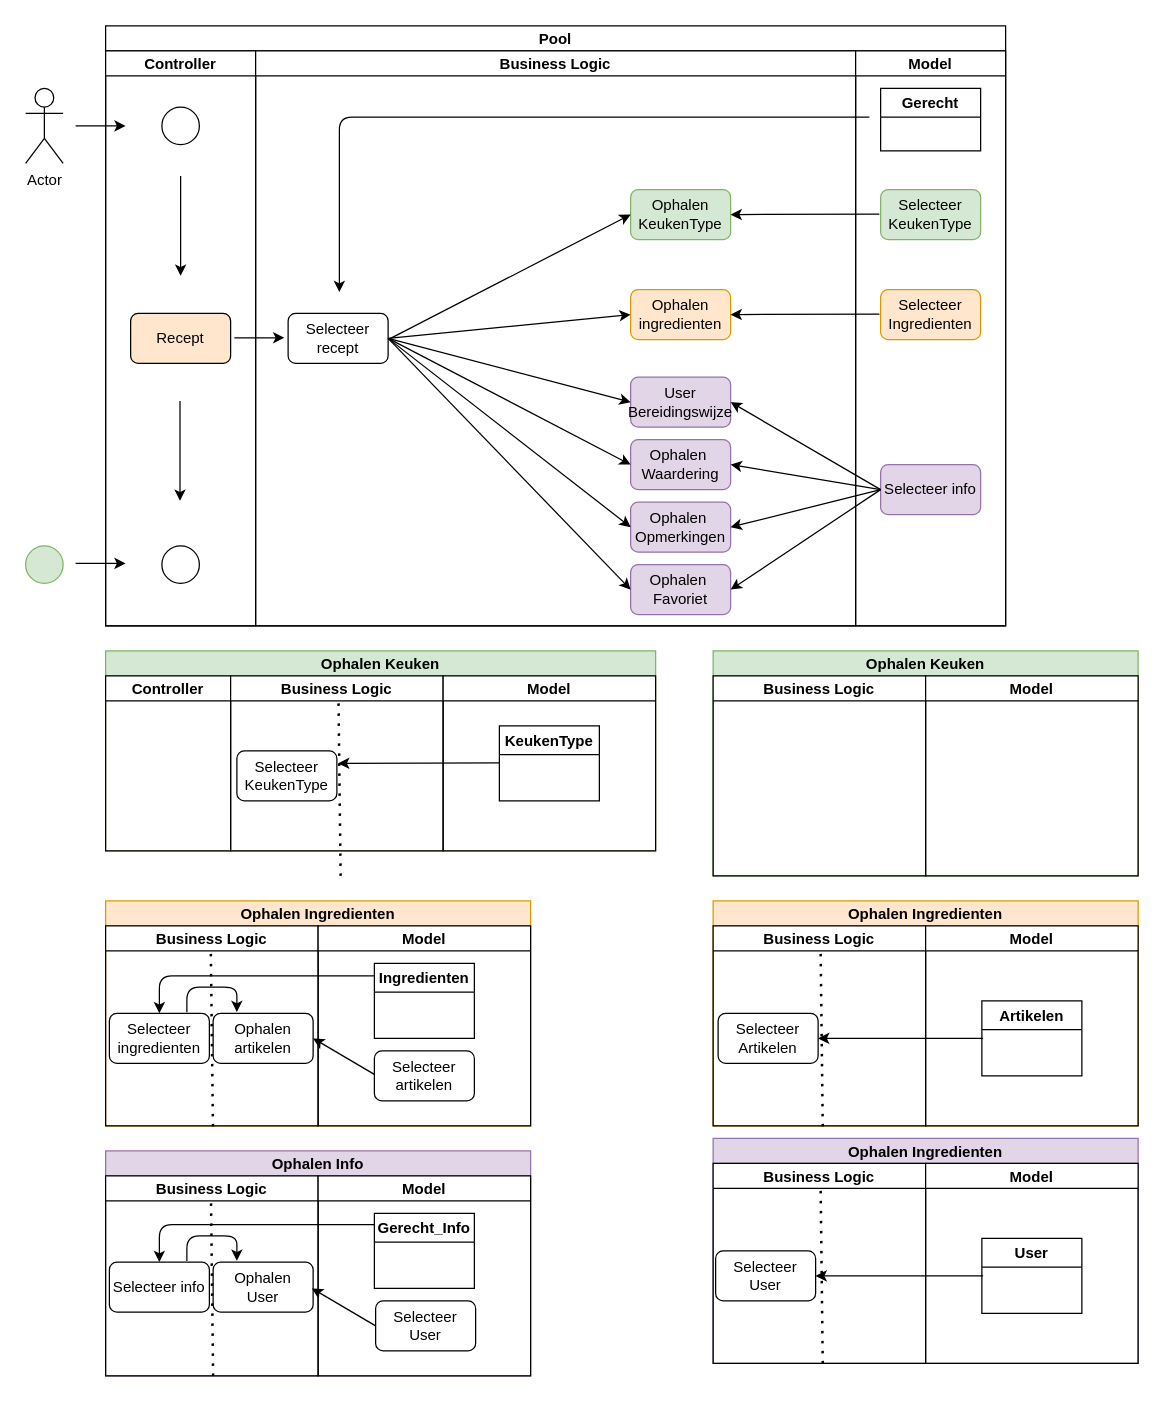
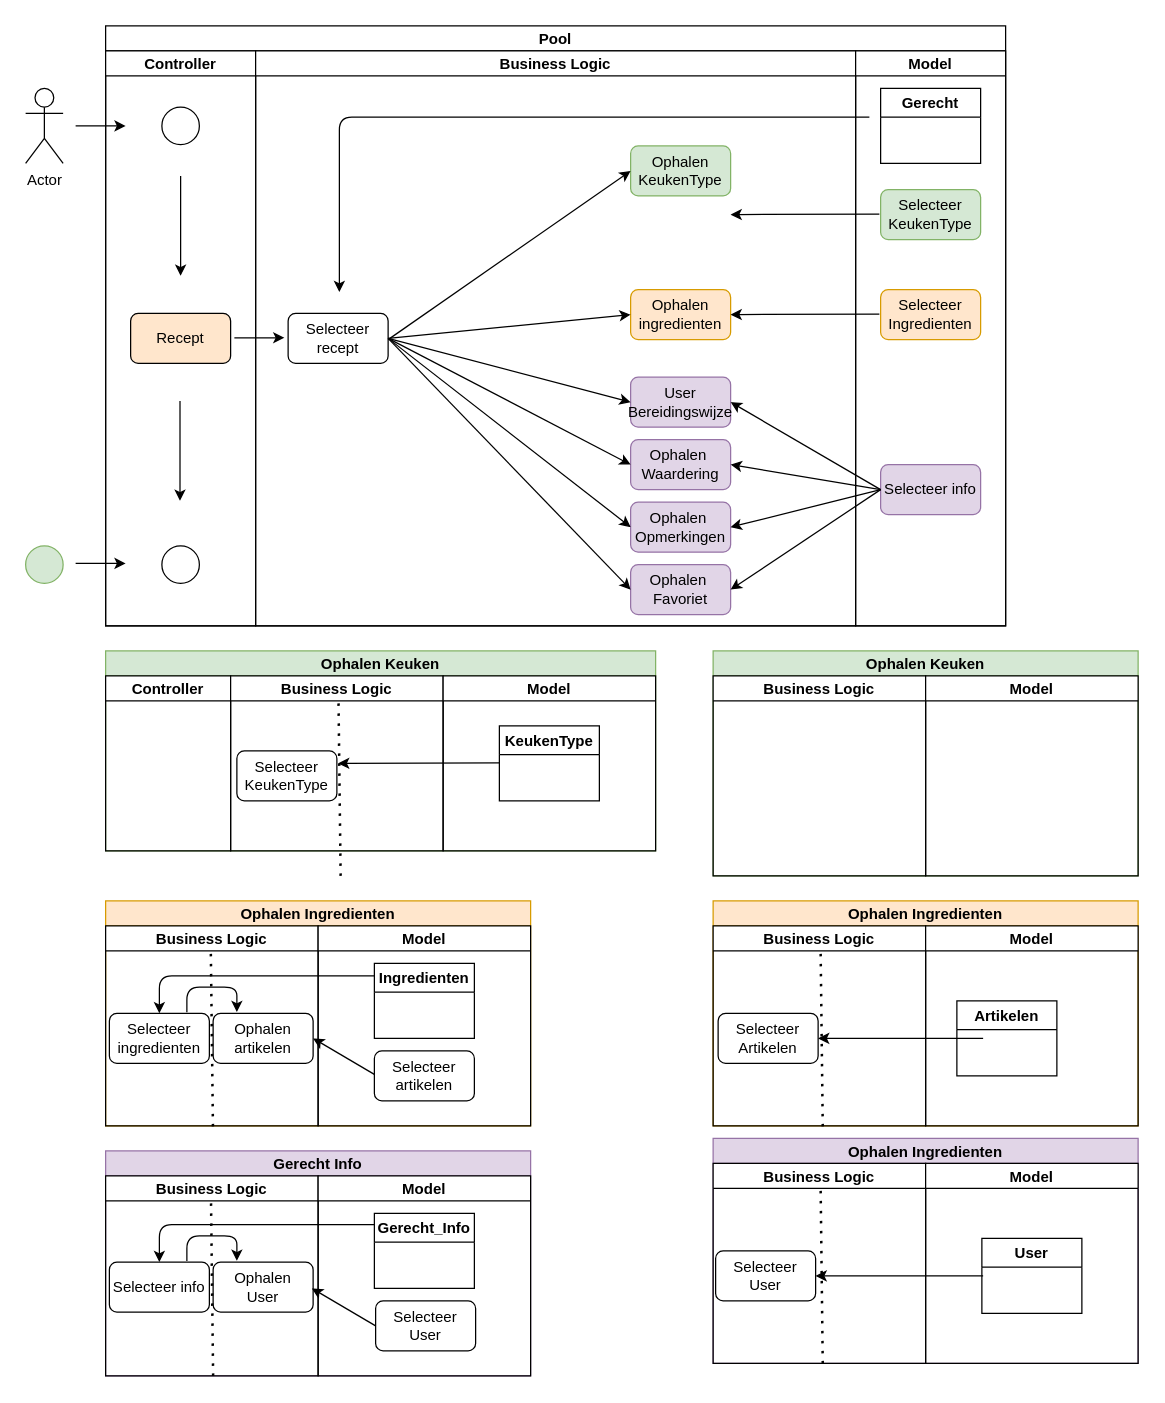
  <mxCell id="0" />
  <mxCell id="1" parent="0" />
  <mxCell id="2" value="Pool" style="swimlane;childLayout=stackLayout;resizeParent=1;resizeParentMax=0;startSize=20;" vertex="1" parent="1"><mxGeometry x="84" y="20" width="720" height="480" as="geometry" /></mxCell>
  <mxCell id="3" value="Controller" style="swimlane;startSize=20;" vertex="1" parent="2"><mxGeometry y="20" width="120" height="460" as="geometry" /></mxCell>
  <mxCell id="4" value="Recept" style="rounded=1;whiteSpace=wrap;html=1;fillColor=#ffe6cc;" vertex="1" parent="3"><mxGeometry x="20" y="210" width="80" height="40" as="geometry" /></mxCell>
  <mxCell id="5" value="" style="ellipse;whiteSpace=wrap;html=1;aspect=fixed;" vertex="1" parent="3"><mxGeometry x="45" y="45" width="30" height="30" as="geometry" /></mxCell>
  <mxCell id="6" value="" style="ellipse;whiteSpace=wrap;html=1;aspect=fixed;" vertex="1" parent="3"><mxGeometry x="45" y="396" width="30" height="30" as="geometry" /></mxCell>
  <mxCell id="7" value="" style="endArrow=classic;html=1;" edge="1" parent="3"><mxGeometry width="50" height="50" relative="1" as="geometry"><mxPoint x="59.5" y="280" as="sourcePoint" /><mxPoint x="59.5" y="360" as="targetPoint" /></mxGeometry></mxCell>
  <mxCell id="8" value="Business Logic" style="swimlane;startSize=20;" vertex="1" parent="2"><mxGeometry x="120" y="20" width="480" height="460" as="geometry" /></mxCell>
  <mxCell id="9" value="Selecteer&lt;br&gt;recept" style="rounded=1;whiteSpace=wrap;html=1;" vertex="1" parent="8"><mxGeometry x="26" y="210" width="80" height="40" as="geometry" /></mxCell>
  <mxCell id="10" value="" style="endArrow=classic;html=1;" edge="1" parent="8"><mxGeometry width="50" height="50" relative="1" as="geometry"><mxPoint x="-17" y="229.5" as="sourcePoint" /><mxPoint x="23" y="229.5" as="targetPoint" /></mxGeometry></mxCell>
  <mxCell id="11" value="" style="edgeStyle=segmentEdgeStyle;endArrow=classic;html=1;" edge="1" parent="8"><mxGeometry width="50" height="50" relative="1" as="geometry"><mxPoint x="491" y="53" as="sourcePoint" /><mxPoint x="67" y="193" as="targetPoint" /><Array as="points"><mxPoint x="67" y="53" /><mxPoint x="67" y="143" /></Array></mxGeometry></mxCell>
- <mxCell id="12" value="Ophalen KeukenType" style="rounded=1;whiteSpace=wrap;html=1;fillColor=#d5e8d4;strokeColor=#82b366;" vertex="1" parent="8"><mxGeometry x="300" y="111" width="80" height="40" as="geometry" /></mxCell>
+ <mxCell id="12" value="Ophalen KeukenType" style="rounded=1;whiteSpace=wrap;html=1;fillColor=#d5e8d4;strokeColor=#82b366;" vertex="1" parent="8"><mxGeometry x="300" y="76" width="80" height="40" as="geometry" /></mxCell>
  <mxCell id="13" value="Ophalen ingredienten" style="rounded=1;whiteSpace=wrap;html=1;fillColor=#ffe6cc;strokeColor=#d79b00;" vertex="1" parent="8"><mxGeometry x="300" y="191" width="80" height="40" as="geometry" /></mxCell>
  <mxCell id="14" value="" style="endArrow=classic;html=1;entryX=1;entryY=0.5;entryDx=0;entryDy=0;" edge="1" parent="8" target="13"><mxGeometry width="50" height="50" relative="1" as="geometry"><mxPoint x="499" y="210.5" as="sourcePoint" /><mxPoint x="386" y="211" as="targetPoint" /></mxGeometry></mxCell>
  <mxCell id="15" value="User Bereidingswijze" style="rounded=1;whiteSpace=wrap;html=1;fillColor=#e1d5e7;strokeColor=#9673a6;" vertex="1" parent="8"><mxGeometry x="300" y="261" width="80" height="40" as="geometry" /></mxCell>
  <mxCell id="16" value="Ophalen&amp;nbsp; Waardering" style="rounded=1;whiteSpace=wrap;html=1;fillColor=#e1d5e7;strokeColor=#9673a6;" vertex="1" parent="8"><mxGeometry x="300" y="311" width="80" height="40" as="geometry" /></mxCell>
  <mxCell id="17" value="Ophalen&amp;nbsp; Opmerkingen" style="rounded=1;whiteSpace=wrap;html=1;fillColor=#e1d5e7;strokeColor=#9673a6;" vertex="1" parent="8"><mxGeometry x="300" y="361" width="80" height="40" as="geometry" /></mxCell>
  <mxCell id="18" value="Ophalen&amp;nbsp; Favoriet" style="rounded=1;whiteSpace=wrap;html=1;fillColor=#e1d5e7;strokeColor=#9673a6;" vertex="1" parent="8"><mxGeometry x="300" y="411" width="80" height="40" as="geometry" /></mxCell>
  <mxCell id="19" value="" style="endArrow=classic;html=1;entryX=1;entryY=0.5;entryDx=0;entryDy=0;" edge="1" parent="8"><mxGeometry width="50" height="50" relative="1" as="geometry"><mxPoint x="499" y="130.5" as="sourcePoint" /><mxPoint x="380" y="131" as="targetPoint" /></mxGeometry></mxCell>
  <mxCell id="20" value="" style="endArrow=classic;html=1;entryX=0;entryY=0.5;entryDx=0;entryDy=0;" edge="1" parent="8" target="12"><mxGeometry width="50" height="50" relative="1" as="geometry"><mxPoint x="106" y="231" as="sourcePoint" /><mxPoint x="156" y="181" as="targetPoint" /></mxGeometry></mxCell>
  <mxCell id="21" value="" style="endArrow=classic;html=1;entryX=0;entryY=0.5;entryDx=0;entryDy=0;" edge="1" parent="8" target="13"><mxGeometry width="50" height="50" relative="1" as="geometry"><mxPoint x="106" y="230" as="sourcePoint" /><mxPoint x="290" y="201" as="targetPoint" /></mxGeometry></mxCell>
  <mxCell id="22" value="" style="endArrow=classic;html=1;entryX=0;entryY=0.5;entryDx=0;entryDy=0;exitX=1;exitY=0.5;exitDx=0;exitDy=0;" edge="1" parent="8" source="9" target="15"><mxGeometry width="50" height="50" relative="1" as="geometry"><mxPoint x="106" y="269" as="sourcePoint" /><mxPoint x="300" y="250" as="targetPoint" /></mxGeometry></mxCell>
  <mxCell id="23" value="" style="endArrow=classic;html=1;entryX=0;entryY=0.5;entryDx=0;entryDy=0;exitX=1;exitY=0.5;exitDx=0;exitDy=0;" edge="1" parent="8" source="9" target="17"><mxGeometry width="50" height="50" relative="1" as="geometry"><mxPoint x="86" y="261" as="sourcePoint" /><mxPoint x="280" y="362" as="targetPoint" /></mxGeometry></mxCell>
  <mxCell id="24" value="" style="endArrow=classic;html=1;exitX=1;exitY=0.5;exitDx=0;exitDy=0;" edge="1" parent="8" source="9"><mxGeometry width="50" height="50" relative="1" as="geometry"><mxPoint x="106" y="280" as="sourcePoint" /><mxPoint x="300" y="431" as="targetPoint" /></mxGeometry></mxCell>
  <mxCell id="25" value="Model" style="swimlane;startSize=20;" vertex="1" parent="2"><mxGeometry x="600" y="20" width="120" height="460" as="geometry" /></mxCell>
- <mxCell id="26" value="Gerecht" style="swimlane;" vertex="1" parent="25"><mxGeometry x="20" y="30" width="80" height="50" as="geometry" /></mxCell>
+ <mxCell id="26" value="Gerecht" style="swimlane;" vertex="1" parent="25"><mxGeometry x="20" y="30" width="80" height="60" as="geometry" /></mxCell>
  <mxCell id="27" value="Selecteer KeukenType" style="rounded=1;whiteSpace=wrap;html=1;fillColor=#d5e8d4;strokeColor=#82b366;" vertex="1" parent="25"><mxGeometry x="20" y="111" width="80" height="40" as="geometry" /></mxCell>
  <mxCell id="28" value="Selecteer Ingredienten" style="rounded=1;whiteSpace=wrap;html=1;fillColor=#ffe6cc;strokeColor=#d79b00;" vertex="1" parent="25"><mxGeometry x="20" y="191" width="80" height="40" as="geometry" /></mxCell>
  <mxCell id="29" value="Selecteer info" style="rounded=1;whiteSpace=wrap;html=1;fillColor=#e1d5e7;strokeColor=#9673a6;" vertex="1" parent="25"><mxGeometry x="20" y="331" width="80" height="40" as="geometry" /></mxCell>
  <mxCell id="30" value="" style="endArrow=classic;html=1;entryX=1;entryY=0.5;entryDx=0;entryDy=0;" edge="1" parent="2"><mxGeometry width="50" height="50" relative="1" as="geometry"><mxPoint x="620" y="371" as="sourcePoint" /><mxPoint x="500" y="301" as="targetPoint" /></mxGeometry></mxCell>
  <mxCell id="31" value="Ophalen Keuken" style="swimlane;childLayout=stackLayout;resizeParent=1;resizeParentMax=0;startSize=20;fillColor=#d5e8d4;strokeColor=#82b366;" vertex="1" parent="1"><mxGeometry x="570" y="520" width="340" height="180" as="geometry" /></mxCell>
  <mxCell id="32" value="Business Logic" style="swimlane;startSize=20;" vertex="1" parent="31"><mxGeometry y="20" width="170" height="160" as="geometry" /></mxCell>
  <mxCell id="33" value="Model" style="swimlane;startSize=20;" vertex="1" parent="31"><mxGeometry x="170" y="20" width="170" height="160" as="geometry" /></mxCell>
  <mxCell id="34" value="Actor" style="shape=umlActor;verticalLabelPosition=bottom;verticalAlign=top;html=1;outlineConnect=0;" vertex="1" parent="1"><mxGeometry x="20" y="70" width="30" height="60" as="geometry" /></mxCell>
  <mxCell id="35" value="" style="endArrow=classic;html=1;" edge="1" parent="1"><mxGeometry width="50" height="50" relative="1" as="geometry"><mxPoint x="60" y="100" as="sourcePoint" /><mxPoint x="100" y="100" as="targetPoint" /></mxGeometry></mxCell>
  <mxCell id="36" value="Ophalen Ingredienten" style="swimlane;childLayout=stackLayout;resizeParent=1;resizeParentMax=0;startSize=20;fillColor=#ffe6cc;strokeColor=#d79b00;" vertex="1" parent="1"><mxGeometry x="570" y="720" width="340" height="180" as="geometry" /></mxCell>
  <mxCell id="37" value="Business Logic" style="swimlane;startSize=20;" vertex="1" parent="36"><mxGeometry y="20" width="170" height="160" as="geometry" /></mxCell>
  <mxCell id="38" value="Selecteer Artikelen" style="rounded=1;whiteSpace=wrap;html=1;" vertex="1" parent="37"><mxGeometry x="4" y="70" width="80" height="40" as="geometry" /></mxCell>
  <mxCell id="39" value="" style="endArrow=classic;html=1;entryX=1;entryY=0.5;entryDx=0;entryDy=0;" edge="1" parent="37" target="38"><mxGeometry width="50" height="50" relative="1" as="geometry"><mxPoint x="216" y="90" as="sourcePoint" /><mxPoint x="125" y="89.5" as="targetPoint" /></mxGeometry></mxCell>
  <mxCell id="40" value="" style="endArrow=none;dashed=1;html=1;dashPattern=1 3;strokeWidth=2;entryX=0.49;entryY=0.12;entryDx=0;entryDy=0;entryPerimeter=0;exitX=0.5;exitY=1;exitDx=0;exitDy=0;" edge="1" parent="37"><mxGeometry width="50" height="50" relative="1" as="geometry"><mxPoint x="87.7" y="160.4" as="sourcePoint" /><mxPoint x="86.0" y="19.6" as="targetPoint" /></mxGeometry></mxCell>
  <mxCell id="41" value="Model" style="swimlane;startSize=20;" vertex="1" parent="36"><mxGeometry x="170" y="20" width="170" height="160" as="geometry" /></mxCell>
- <mxCell id="42" value="Artikelen" style="swimlane;" vertex="1" parent="41"><mxGeometry x="45" y="60" width="80" height="60" as="geometry" /></mxCell>
+ <mxCell id="42" value="Artikelen" style="swimlane;" vertex="1" parent="41"><mxGeometry x="25" y="60" width="80" height="60" as="geometry" /></mxCell>
  <mxCell id="43" value="Ophalen Ingredienten" style="swimlane;childLayout=stackLayout;resizeParent=1;resizeParentMax=0;startSize=20;fillColor=#ffe6cc;strokeColor=#d79b00;" vertex="1" parent="1"><mxGeometry x="84" y="720" width="340" height="180" as="geometry" /></mxCell>
  <mxCell id="44" value="Business Logic" style="swimlane;startSize=20;" vertex="1" parent="43"><mxGeometry y="20" width="170" height="160" as="geometry" /></mxCell>
  <mxCell id="45" value="Selecteer ingredienten" style="rounded=1;whiteSpace=wrap;html=1;" vertex="1" parent="44"><mxGeometry x="3" y="70" width="80" height="40" as="geometry" /></mxCell>
  <mxCell id="46" value="" style="endArrow=classic;html=1;" edge="1" parent="44"><mxGeometry width="50" height="50" relative="1" as="geometry"><mxPoint x="65" y="69" as="sourcePoint" /><mxPoint x="105" y="69" as="targetPoint" /><Array as="points"><mxPoint x="65" y="49" /><mxPoint x="105" y="49" /></Array></mxGeometry></mxCell>
  <mxCell id="47" value="Ophalen artikelen" style="rounded=1;whiteSpace=wrap;html=1;" vertex="1" parent="44"><mxGeometry x="86" y="70" width="80" height="40" as="geometry" /></mxCell>
  <mxCell id="48" value="" style="edgeStyle=segmentEdgeStyle;endArrow=classic;html=1;" edge="1" parent="44" target="45"><mxGeometry width="50" height="50" relative="1" as="geometry"><mxPoint x="216" y="40" as="sourcePoint" /><mxPoint x="166" y="90" as="targetPoint" /></mxGeometry></mxCell>
  <mxCell id="49" value="" style="endArrow=classic;html=1;" edge="1" parent="44"><mxGeometry width="50" height="50" relative="1" as="geometry"><mxPoint x="217" y="120" as="sourcePoint" /><mxPoint x="166" y="90" as="targetPoint" /></mxGeometry></mxCell>
  <mxCell id="50" value="" style="endArrow=none;dashed=1;html=1;dashPattern=1 3;strokeWidth=2;entryX=0.49;entryY=0.12;entryDx=0;entryDy=0;entryPerimeter=0;exitX=0.5;exitY=1;exitDx=0;exitDy=0;" edge="1" parent="44"><mxGeometry width="50" height="50" relative="1" as="geometry"><mxPoint x="85.85" y="160.4" as="sourcePoint" /><mxPoint x="84.15" y="19.6" as="targetPoint" /></mxGeometry></mxCell>
  <mxCell id="51" value="Model" style="swimlane;startSize=20;" vertex="1" parent="43"><mxGeometry x="170" y="20" width="170" height="160" as="geometry" /></mxCell>
  <mxCell id="52" value="Ingredienten" style="swimlane;startSize=23;" vertex="1" parent="51"><mxGeometry x="45" y="30" width="80" height="60" as="geometry" /></mxCell>
  <mxCell id="53" value="Selecteer artikelen" style="rounded=1;whiteSpace=wrap;html=1;" vertex="1" parent="51"><mxGeometry x="45" y="100" width="80" height="40" as="geometry" /></mxCell>
- <mxCell id="54" value="Ophalen Info" style="swimlane;childLayout=stackLayout;resizeParent=1;resizeParentMax=0;startSize=20;fillColor=#e1d5e7;strokeColor=#9673a6;" vertex="1" parent="1"><mxGeometry x="84" y="920" width="340" height="180" as="geometry" /></mxCell>
+ <mxCell id="54" value="Gerecht Info" style="swimlane;childLayout=stackLayout;resizeParent=1;resizeParentMax=0;startSize=20;fillColor=#e1d5e7;strokeColor=#9673a6;" vertex="1" parent="1"><mxGeometry x="84" y="920" width="340" height="180" as="geometry" /></mxCell>
  <mxCell id="55" value="Business Logic" style="swimlane;startSize=20;" vertex="1" parent="54"><mxGeometry y="20" width="170" height="160" as="geometry" /></mxCell>
  <mxCell id="56" value="Selecteer info" style="rounded=1;whiteSpace=wrap;html=1;" vertex="1" parent="55"><mxGeometry x="3" y="69" width="80" height="40" as="geometry" /></mxCell>
  <mxCell id="57" value="" style="endArrow=classic;html=1;" edge="1" parent="55"><mxGeometry width="50" height="50" relative="1" as="geometry"><mxPoint x="65" y="68" as="sourcePoint" /><mxPoint x="105" y="68" as="targetPoint" /><Array as="points"><mxPoint x="65" y="48" /><mxPoint x="105" y="48" /></Array></mxGeometry></mxCell>
  <mxCell id="58" value="Ophalen&lt;br&gt;User" style="rounded=1;whiteSpace=wrap;html=1;" vertex="1" parent="55"><mxGeometry x="86" y="69" width="80" height="40" as="geometry" /></mxCell>
  <mxCell id="59" value="" style="edgeStyle=segmentEdgeStyle;endArrow=classic;html=1;" edge="1" parent="55" target="56"><mxGeometry width="50" height="50" relative="1" as="geometry"><mxPoint x="216" y="39" as="sourcePoint" /><mxPoint x="82" y="-641" as="targetPoint" /></mxGeometry></mxCell>
  <mxCell id="60" value="" style="endArrow=none;dashed=1;html=1;dashPattern=1 3;strokeWidth=2;entryX=0.49;entryY=0.12;entryDx=0;entryDy=0;entryPerimeter=0;exitX=0.5;exitY=1;exitDx=0;exitDy=0;" edge="1" parent="55"><mxGeometry width="50" height="50" relative="1" as="geometry"><mxPoint x="86.0" y="160" as="sourcePoint" /><mxPoint x="84.3" y="19.2" as="targetPoint" /></mxGeometry></mxCell>
  <mxCell id="61" value="Model" style="swimlane;startSize=20;" vertex="1" parent="54"><mxGeometry x="170" y="20" width="170" height="160" as="geometry" /></mxCell>
  <mxCell id="62" value="Gerecht_Info" style="swimlane;startSize=23;" vertex="1" parent="61"><mxGeometry x="45" y="30" width="80" height="60" as="geometry" /></mxCell>
  <mxCell id="63" value="Selecteer&lt;br&gt;User" style="rounded=1;whiteSpace=wrap;html=1;" vertex="1" parent="61"><mxGeometry x="46" y="100" width="80" height="40" as="geometry" /></mxCell>
  <mxCell id="64" value="" style="endArrow=classic;html=1;" edge="1" parent="61"><mxGeometry width="50" height="50" relative="1" as="geometry"><mxPoint x="46" y="120" as="sourcePoint" /><mxPoint x="-5" y="90" as="targetPoint" /></mxGeometry></mxCell>
  <mxCell id="65" value="Ophalen Ingredienten" style="swimlane;childLayout=stackLayout;resizeParent=1;resizeParentMax=0;startSize=20;fillColor=#e1d5e7;strokeColor=#9673a6;" vertex="1" parent="1"><mxGeometry x="570" y="910" width="340" height="180" as="geometry" /></mxCell>
  <mxCell id="66" value="Business Logic" style="swimlane;startSize=20;" vertex="1" parent="65"><mxGeometry y="20" width="170" height="160" as="geometry" /></mxCell>
  <mxCell id="67" value="Selecteer User" style="rounded=1;whiteSpace=wrap;html=1;" vertex="1" parent="66"><mxGeometry x="2" y="70" width="80" height="40" as="geometry" /></mxCell>
  <mxCell id="68" value="" style="endArrow=classic;html=1;entryX=1;entryY=0.5;entryDx=0;entryDy=0;" edge="1" parent="66" target="67"><mxGeometry width="50" height="50" relative="1" as="geometry"><mxPoint x="216" y="90" as="sourcePoint" /><mxPoint x="125" y="89.5" as="targetPoint" /></mxGeometry></mxCell>
  <mxCell id="69" value="" style="endArrow=none;dashed=1;html=1;dashPattern=1 3;strokeWidth=2;entryX=0.49;entryY=0.12;entryDx=0;entryDy=0;entryPerimeter=0;exitX=0.5;exitY=1;exitDx=0;exitDy=0;" edge="1" parent="66"><mxGeometry width="50" height="50" relative="1" as="geometry"><mxPoint x="87.7" y="160" as="sourcePoint" /><mxPoint x="86" y="19.2" as="targetPoint" /></mxGeometry></mxCell>
  <mxCell id="70" value="Model" style="swimlane;startSize=20;" vertex="1" parent="65"><mxGeometry x="170" y="20" width="170" height="160" as="geometry" /></mxCell>
  <mxCell id="71" value="User" style="swimlane;" vertex="1" parent="70"><mxGeometry x="45" y="60" width="80" height="60" as="geometry" /></mxCell>
  <mxCell id="72" value="" style="endArrow=classic;html=1;entryX=1;entryY=0.5;entryDx=0;entryDy=0;" edge="1" parent="1"><mxGeometry width="50" height="50" relative="1" as="geometry"><mxPoint x="704" y="391" as="sourcePoint" /><mxPoint x="584" y="371" as="targetPoint" /></mxGeometry></mxCell>
  <mxCell id="73" value="" style="endArrow=classic;html=1;entryX=1;entryY=0.5;entryDx=0;entryDy=0;" edge="1" parent="1"><mxGeometry width="50" height="50" relative="1" as="geometry"><mxPoint x="704" y="391" as="sourcePoint" /><mxPoint x="584" y="421" as="targetPoint" /></mxGeometry></mxCell>
  <mxCell id="74" value="" style="endArrow=classic;html=1;entryX=1;entryY=0.5;entryDx=0;entryDy=0;" edge="1" parent="1"><mxGeometry width="50" height="50" relative="1" as="geometry"><mxPoint x="704" y="391" as="sourcePoint" /><mxPoint x="584" y="471" as="targetPoint" /></mxGeometry></mxCell>
  <mxCell id="75" value="" style="endArrow=classic;html=1;" edge="1" parent="1"><mxGeometry width="50" height="50" relative="1" as="geometry"><mxPoint x="144" y="140" as="sourcePoint" /><mxPoint x="144" y="220" as="targetPoint" /></mxGeometry></mxCell>
  <mxCell id="76" value="" style="endArrow=classic;html=1;entryX=0;entryY=0.5;entryDx=0;entryDy=0;" edge="1" parent="1" target="16"><mxGeometry width="50" height="50" relative="1" as="geometry"><mxPoint x="310" y="270" as="sourcePoint" /><mxPoint x="514" y="331" as="targetPoint" /></mxGeometry></mxCell>
  <mxCell id="77" value="" style="endArrow=classic;html=1;" edge="1" parent="1"><mxGeometry width="50" height="50" relative="1" as="geometry"><mxPoint x="60" y="450" as="sourcePoint" /><mxPoint x="100" y="450" as="targetPoint" /></mxGeometry></mxCell>
  <mxCell id="78" value="" style="ellipse;whiteSpace=wrap;html=1;aspect=fixed;fillColor=#d5e8d4;strokeColor=#82b366;" vertex="1" parent="1"><mxGeometry x="20" y="436" width="30" height="30" as="geometry" /></mxCell>
  <mxCell id="79" value="Ophalen Keuken" style="swimlane;childLayout=stackLayout;resizeParent=1;resizeParentMax=0;startSize=20;fillColor=#d5e8d4;strokeColor=#82b366;" vertex="1" parent="1"><mxGeometry x="84" y="520" width="440" height="160" as="geometry" /></mxCell>
  <mxCell id="80" value="Controller" style="swimlane;startSize=20;" vertex="1" parent="79"><mxGeometry y="20" width="100" height="140" as="geometry" /></mxCell>
  <mxCell id="81" value="Business Logic" style="swimlane;startSize=20;" vertex="1" parent="79"><mxGeometry x="100" y="20" width="170" height="140" as="geometry" /></mxCell>
  <mxCell id="82" value="Selecteer KeukenType" style="rounded=1;whiteSpace=wrap;html=1;" vertex="1" parent="81"><mxGeometry x="5" y="60" width="80" height="40" as="geometry" /></mxCell>
  <mxCell id="83" value="" style="endArrow=none;dashed=1;html=1;dashPattern=1 3;strokeWidth=2;entryX=0.49;entryY=0.12;entryDx=0;entryDy=0;entryPerimeter=0;exitX=0.5;exitY=1;exitDx=0;exitDy=0;" edge="1" parent="81"><mxGeometry width="50" height="50" relative="1" as="geometry"><mxPoint x="88" y="160" as="sourcePoint" /><mxPoint x="86.3" y="19.2" as="targetPoint" /></mxGeometry></mxCell>
  <mxCell id="84" value="Model" style="swimlane;startSize=20;" vertex="1" parent="79"><mxGeometry x="270" y="20" width="170" height="140" as="geometry" /></mxCell>
  <mxCell id="85" value="KeukenType" style="swimlane;" vertex="1" parent="84"><mxGeometry x="45" y="40" width="80" height="60" as="geometry" /></mxCell>
  <mxCell id="86" value="" style="edgeStyle=none;html=1;" edge="1" parent="84"><mxGeometry relative="1" as="geometry"><mxPoint x="45" y="69.5" as="sourcePoint" /><mxPoint x="-84" y="70" as="targetPoint" /></mxGeometry></mxCell>
